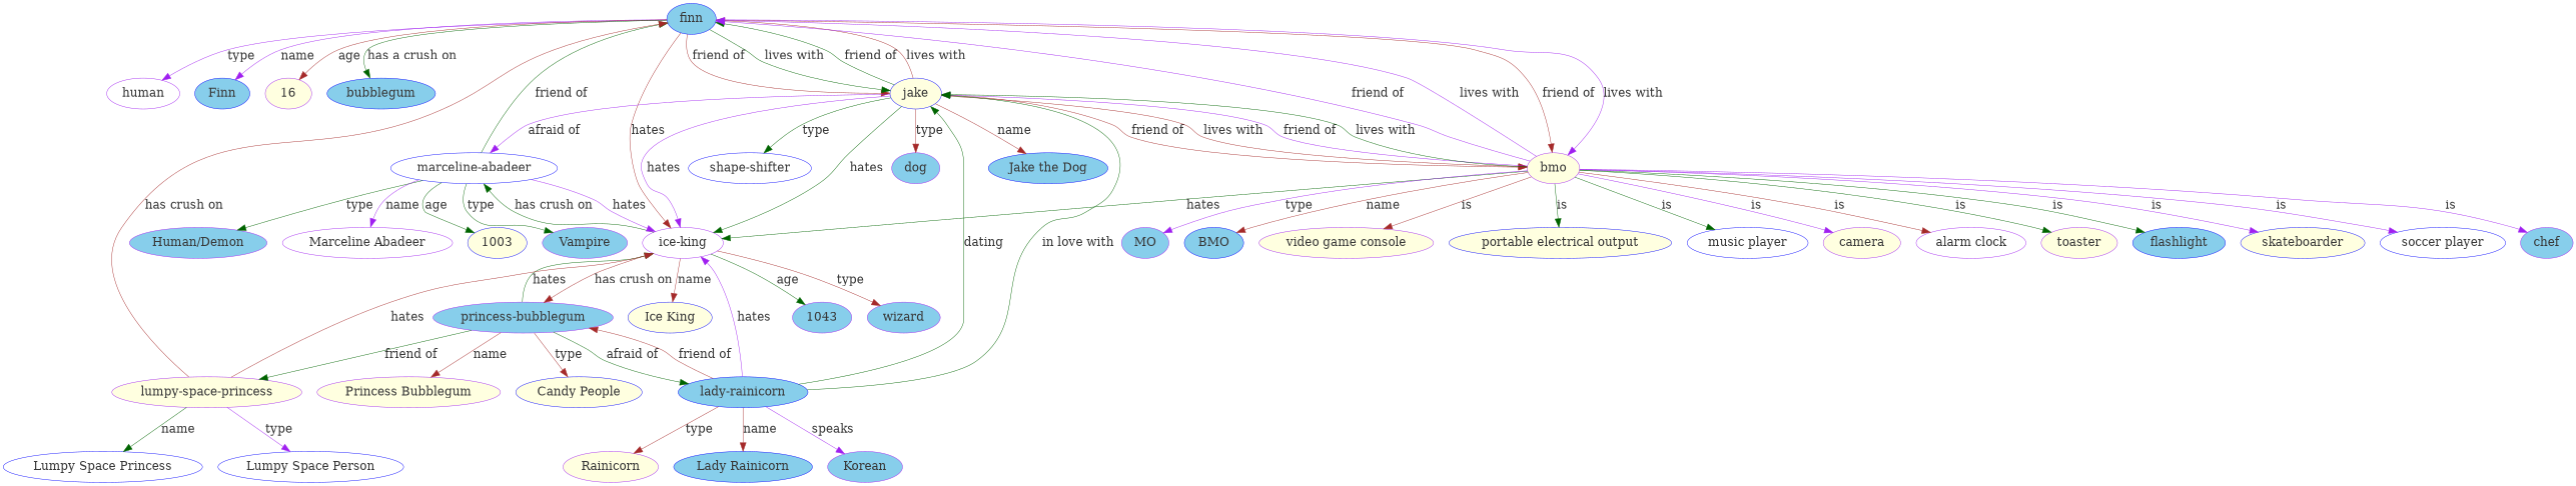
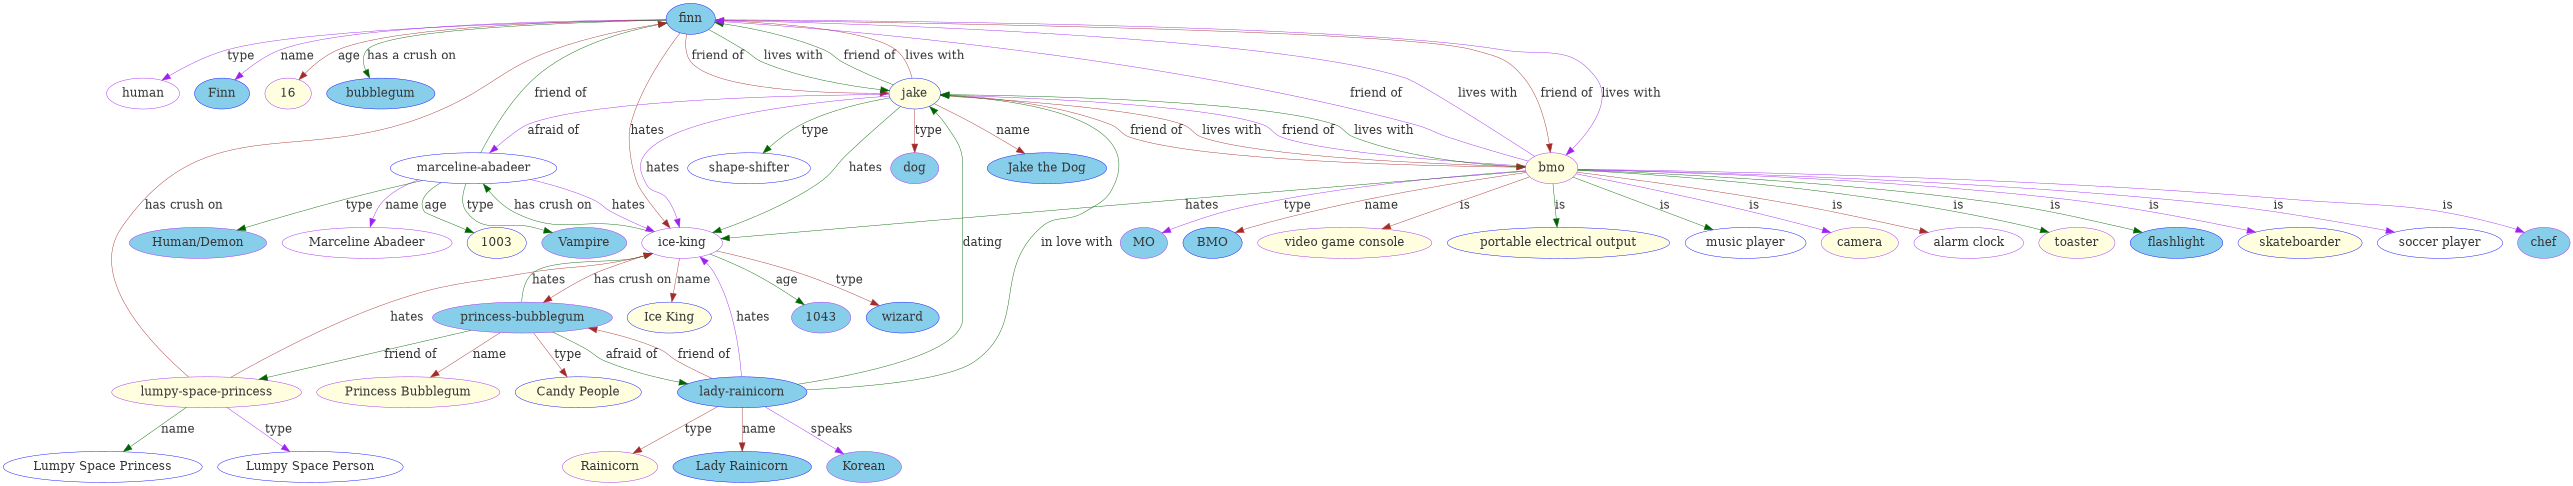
  digraph {
    node [color=purple fillcolor=skyblue fontcolor=grey22 fontsize=14 penwidth=0.5 style=filled]
    edge [color=darkgreen fontcolor=grey22 fontsize=14 penwidth=0.5]
    finn [color=blue]
    human [fillcolor=white]
    Finn [color=blue]
    16 [fillcolor=lightyellow]
    bubblegum [color=blue]
    jake [color=blue fillcolor=lightyellow]
    bmo [fillcolor=lightyellow]
    "ice-king" [fillcolor=white]
    dog
    "shape-shifter" [color=blue fillcolor=white]
    "Jake the Dog" [color=blue]
    "marceline-abadeer" [color=blue fillcolor=white]
    MO
    BMO [color=blue]
    "video game console" [fillcolor=lightyellow]
    "portable electrical output" [color=blue fillcolor=lightyellow]
    "music player" [color=blue fillcolor=white]
    camera [fillcolor=lightyellow]
    "alarm clock" [fillcolor=white]
    toaster [fillcolor=lightyellow]
    flashlight [color=blue]
    skateboarder [color=blue fillcolor=lightyellow]
    "soccer player" [color=blue fillcolor=white]
    chef
    "princess-bubblegum"
-   wizard
+   wizard [color=blue]
    "Ice King" [color=blue fillcolor=lightyellow]
    1043
    Vampire
    "Human/Demon"
    "Marceline Abadeer" [fillcolor=white]
    1003 [color=blue fillcolor=lightyellow]
    "Candy People" [color=blue fillcolor=lightyellow]
    "Princess Bubblegum" [fillcolor=lightyellow]
    "lady-rainicorn" [color=blue]
    "lumpy-space-princess" [fillcolor=lightyellow]
    Rainicorn [fillcolor=lightyellow]
    "Lady Rainicorn" [color=blue]
    Korean
    "Lumpy Space Person" [color=blue fillcolor=white]
    "Lumpy Space Princess" [color=blue fillcolor=white]
    finn -> human [color=purple label=type]
    finn -> Finn [color=purple label=name]
    finn -> 16 [color=brown label=age]
    finn -> bubblegum [label="has a crush on"]
    finn -> jake [color=brown label="friend of"]
    finn -> jake [label="lives with"]
    finn -> bmo [color=brown label="friend of"]
    finn -> bmo [color=purple label="lives with"]
    finn -> "ice-king" [color=brown label=hates]
    jake -> finn [label="friend of"]
    jake -> finn [color=brown label="lives with"]
    jake -> bmo [color=brown label="friend of"]
    jake -> bmo [color=brown label="lives with"]
    jake -> "ice-king" [label=hates]
    jake -> "ice-king" [color=purple label=hates]
    jake -> dog [color=brown label=type]
    jake -> "shape-shifter" [label=type]
    jake -> "Jake the Dog" [color=brown label=name]
    jake -> "marceline-abadeer" [color=purple label="afraid of"]
    bmo -> finn [color=purple label="friend of"]
    bmo -> finn [color=purple label="lives with"]
    bmo -> jake [color=purple label="friend of"]
    bmo -> jake [label="lives with"]
    bmo -> "ice-king" [label=hates]
    bmo -> MO [color=purple label=type]
    bmo -> BMO [color=brown label=name]
    bmo -> "video game console" [color=brown label=is]
    bmo -> "portable electrical output" [label=is]
    bmo -> "music player" [label=is]
    bmo -> camera [color=purple label=is]
    bmo -> "alarm clock" [color=brown label=is]
    bmo -> toaster [label=is]
    bmo -> flashlight [label=is]
    bmo -> skateboarder [color=purple label=is]
    bmo -> "soccer player" [color=purple label=is]
    bmo -> chef [color=purple label=is]
    "ice-king" -> "marceline-abadeer" [label="has crush on"]
    "ice-king" -> "princess-bubblegum" [color=brown label="has crush on"]
    "ice-king" -> wizard [color=brown label=type]
    "ice-king" -> "Ice King" [color=brown label=name]
    "ice-king" -> 1043 [label=age]
    "marceline-abadeer" -> finn [label="friend of"]
    "marceline-abadeer" -> "ice-king" [color=purple label=hates]
    "marceline-abadeer" -> Vampire [label=type]
    "marceline-abadeer" -> "Human/Demon" [label=type]
    "marceline-abadeer" -> "Marceline Abadeer" [color=purple label=name]
    "marceline-abadeer" -> 1003 [label=age]
    "princess-bubblegum" -> "ice-king" [label=hates]
    "princess-bubblegum" -> "Candy People" [color=brown label=type]
    "princess-bubblegum" -> "Princess Bubblegum" [color=brown label=name]
    "princess-bubblegum" -> "lady-rainicorn" [label="afraid of"]
    "princess-bubblegum" -> "lumpy-space-princess" [label="friend of"]
    "lady-rainicorn" -> jake [label="in love with"]
    "lady-rainicorn" -> jake [label=dating]
    "lady-rainicorn" -> "ice-king" [color=purple label=hates]
    "lady-rainicorn" -> "princess-bubblegum" [color=brown label="friend of"]
    "lady-rainicorn" -> Rainicorn [color=brown label=type]
    "lady-rainicorn" -> "Lady Rainicorn" [color=brown label=name]
    "lady-rainicorn" -> Korean [color=purple label=speaks]
    "lumpy-space-princess" -> finn [color=brown label="has crush on"]
    "lumpy-space-princess" -> "ice-king" [color=brown label=hates]
    "lumpy-space-princess" -> "Lumpy Space Person" [color=purple label=type]
    "lumpy-space-princess" -> "Lumpy Space Princess" [label=name]
  }
